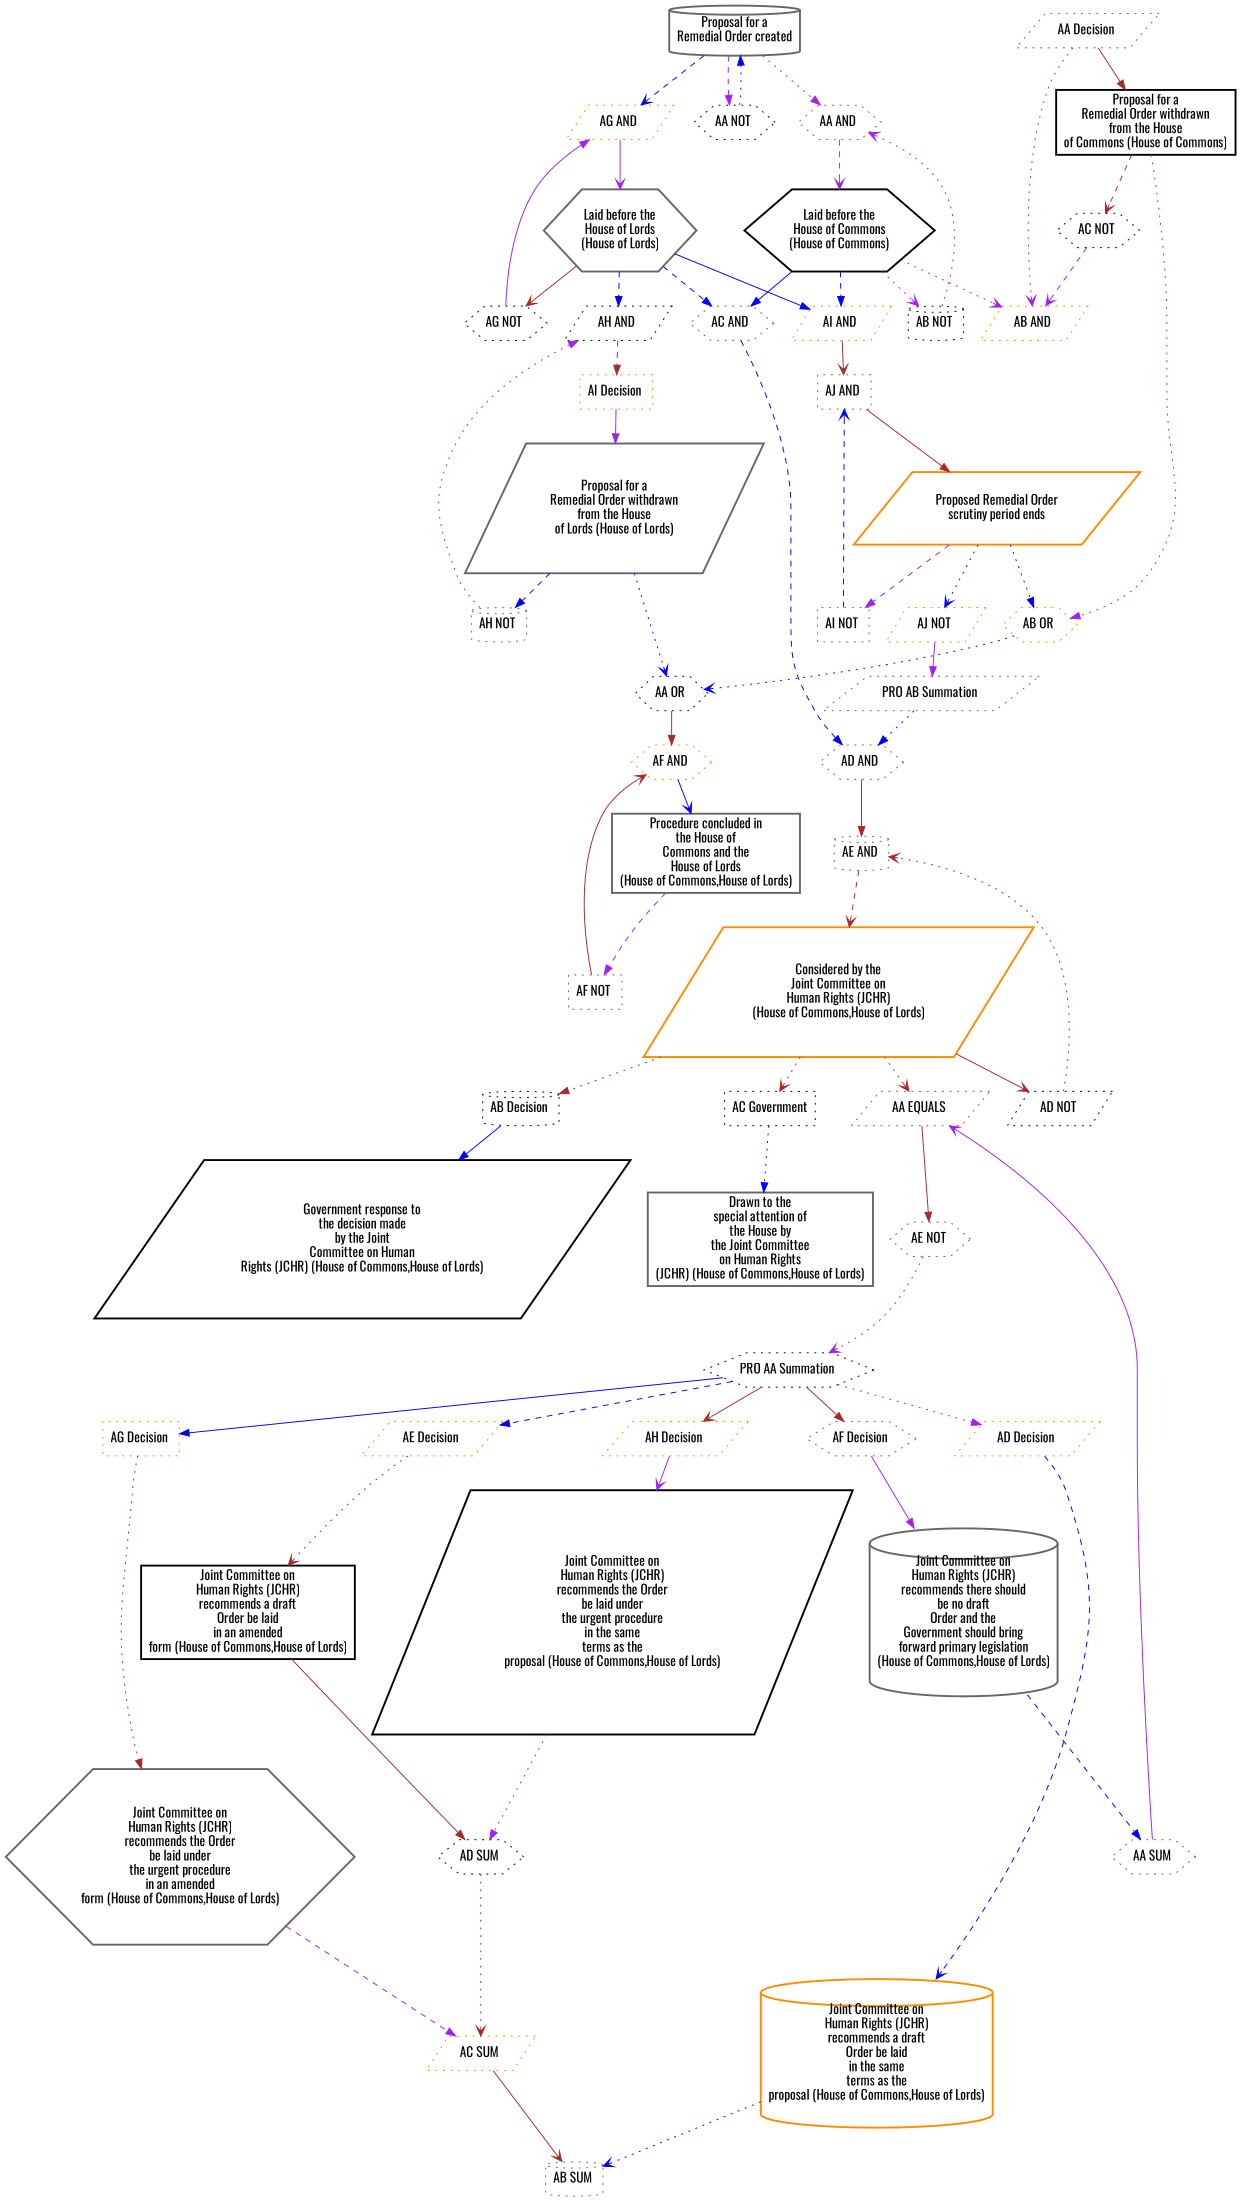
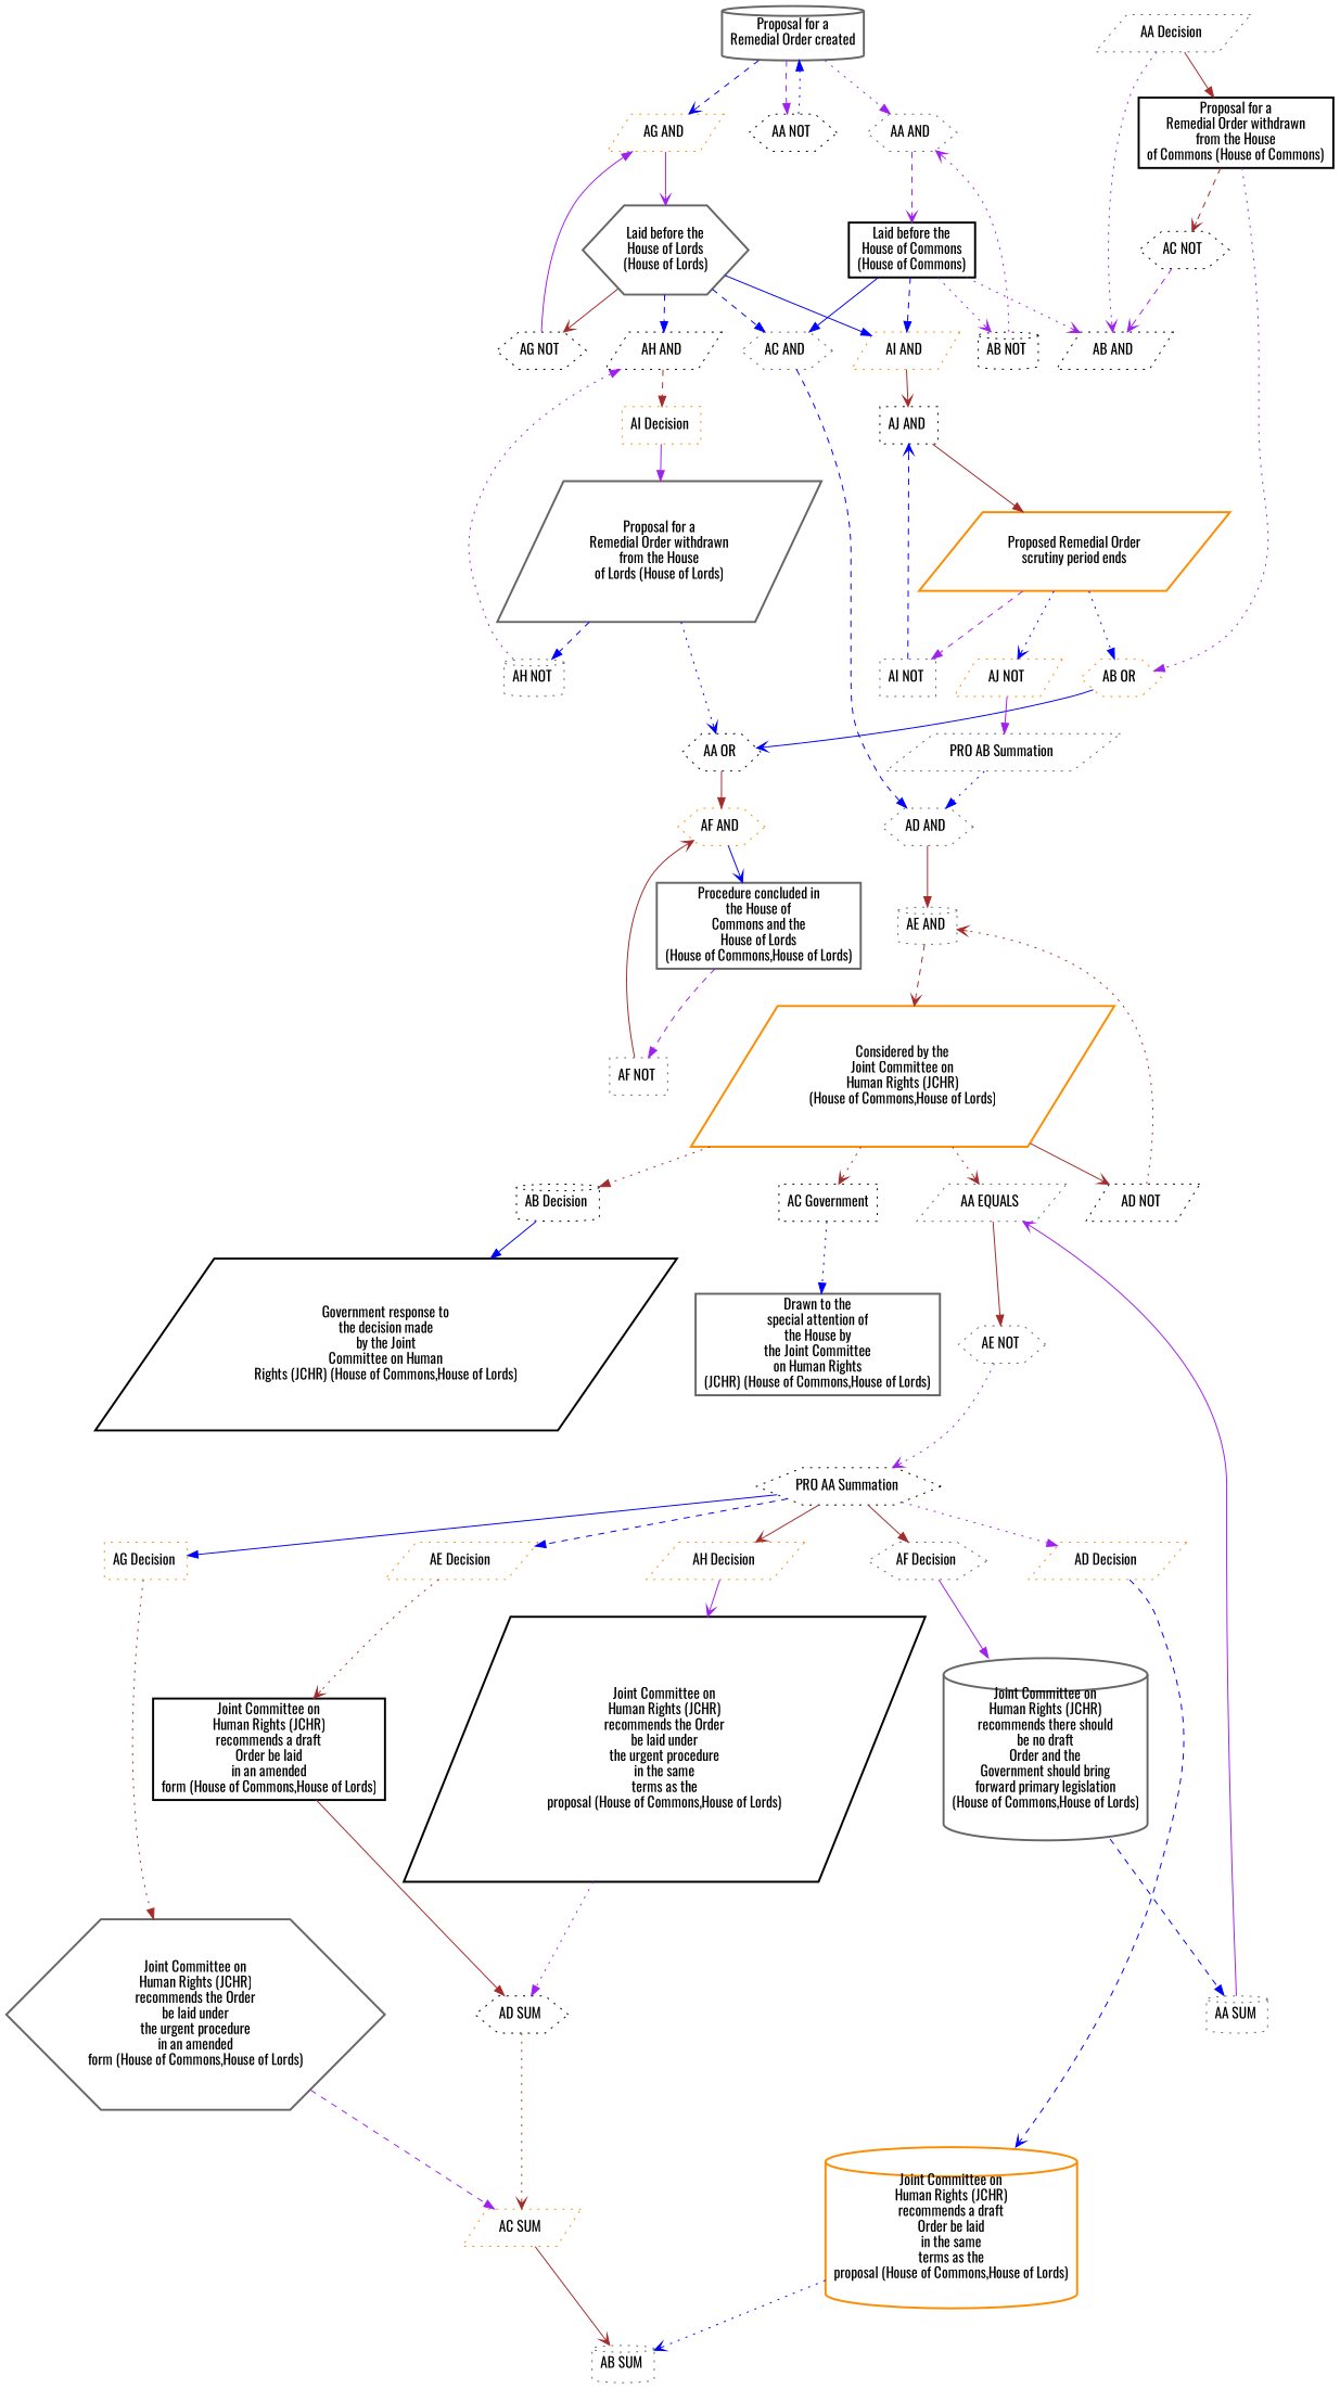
  digraph {
    fontname=Oswald
    node [color=gray40 fontname=Oswald shape=parallelogram style=dotted]
    edge [arrowhead=normal color=purple fontname=Oswald style=dotted]
    n1 [label="Proposal for a\nRemedial Order created\n" shape=cylinder style=bold]
    n2 [color=black label="AA NOT " shape=hexagon]
    n3 [label="AA AND " shape=hexagon]
    n4 [color=darkorange label="AG AND "]
-   n5 [color=black label="Laid before the\nHouse of Commons\n(House of Commons)" shape=hexagon style=bold]
+   n5 [color=black label="Laid before the\nHouse of Commons\n(House of Commons)" shape=box style=bold]
    n6 [label="Laid before the\nHouse of Lords\n(House of Lords)" shape=hexagon style=bold]
    n7 [color=black label="AB NOT " shape=cylinder]
    n8 [color=darkorange label="AI AND "]
    n9 [label="AC AND " shape=hexagon]
-   n10 [color=darkorange label="AB AND "]
+   n10 [color=black label="AB AND "]
    n11 [color=black label="AG NOT " shape=hexagon]
    n12 [color=black label="AH AND "]
-   n13 [label="AJ AND " shape=box]
+   n13 [color=black label="AJ AND " shape=box]
    n14 [label="AD AND " shape=hexagon]
    n15 [color=darkorange label="AI Decision " shape=box]
    n16 [color=darkorange label="Proposed Remedial Order\nscrutiny period ends\n" style=bold]
    n17 [label="AE AND " shape=cylinder]
    n18 [color=darkorange label="Considered by the\nJoint Committee on\nHuman Rights (JCHR)\n(House of Commons,House of Lords)" style=bold]
    n19 [label="AI NOT " shape=box]
    n20 [color=darkorange label="AB OR " shape=hexagon]
    n21 [color=darkorange label="AJ NOT "]
    n22 [color=black label="AA OR " shape=hexagon]
    n23 [label="PRO AB Summation "]
    n24 [color=darkorange label="AF AND " shape=hexagon]
    n25 [color=black label="AD NOT "]
    n26 [color=black label="AB Decision " shape=cylinder]
    n27 [color=black label="AC Government" shape=box]
    n28 [label="AA EQUALS "]
    n29 [color=black label="Government response to\nthe decision made\nby the Joint\nCommittee on Human\nRights (JCHR) (House of Commons,House of Lords)" style=bold]
    n30 [label="Drawn to the\nspecial attention of\nthe House by\nthe Joint Committee\non Human Rights\n(JCHR) (House of Commons,House of Lords)" shape=box style=bold]
    n31 [label="AE NOT " shape=hexagon]
    n32 [color=black label="PRO AA Summation " shape=hexagon]
    n33 [color=darkorange label="AD Decision "]
    n34 [color=darkorange label="AE Decision "]
    n35 [label="AF Decision " shape=hexagon]
    n36 [color=darkorange label="AG Decision " shape=box]
    n37 [color=darkorange label="AH Decision "]
    n38 [color=darkorange label="Joint Committee on\nHuman Rights (JCHR)\nrecommends a draft\nOrder be laid\nin the same\nterms as the\nproposal (House of Commons,House of Lords)" shape=cylinder style=bold]
    n39 [color=black label="Joint Committee on\nHuman Rights (JCHR)\nrecommends a draft\nOrder be laid\nin an amended\nform (House of Commons,House of Lords)" shape=box style=bold]
    n40 [label="Joint Committee on\nHuman Rights (JCHR)\nrecommends there should\nbe no draft\nOrder and the\nGovernment should bring\nforward primary legislation\n(House of Commons,House of Lords)" shape=cylinder style=bold]
    n41 [label="Joint Committee on\nHuman Rights (JCHR)\nrecommends the Order\nbe laid under\nthe urgent procedure\nin an amended\nform (House of Commons,House of Lords)" shape=hexagon style=bold]
    n42 [color=black label="Joint Committee on\nHuman Rights (JCHR)\nrecommends the Order\nbe laid under\nthe urgent procedure\nin the same\nterms as the\nproposal (House of Commons,House of Lords)" style=bold]
    n43 [label="AB SUM " shape=cylinder]
    n44 [color=black label="AD SUM " shape=hexagon]
-   n45 [label="AA SUM " shape=hexagon]
+   n45 [label="AA SUM " shape=cylinder]
    n46 [color=darkorange label="AC SUM "]
    n47 [label="AA Decision "]
    n48 [color=black label="Proposal for a\nRemedial Order withdrawn\nfrom the House\nof Commons (House of Commons)" shape=box style=bold]
    n49 [color=black label="AC NOT " shape=hexagon]
    n50 [label="Procedure concluded in\nthe House of\nCommons and the\nHouse of Lords\n(House of Commons,House of Lords)" shape=box style=bold]
    n51 [label="Proposal for a\nRemedial Order withdrawn\nfrom the House\nof Lords (House of Lords)" style=bold]
    n52 [label="AH NOT " shape=cylinder]
    n53 [label="AF NOT " shape=box]
    n1 -> n2 [style=dashed]
    n1 -> n3
    n1 -> n4 [arrowhead=vee color=blue style=dashed]
    n2 -> n1 [color=blue]
    n3 -> n5 [arrowhead=vee style=dashed]
    n4 -> n6 [arrowhead=vee style=solid]
    n5 -> n7 [arrowhead=vee]
    n5 -> n8 [color=blue style=dashed]
    n5 -> n9 [color=blue style=solid]
    n5 -> n10 [arrowhead=vee]
    n6 -> n8 [color=blue style=solid]
    n6 -> n9 [color=blue style=dashed]
    n6 -> n11 [arrowhead=vee color=brown style=solid]
    n6 -> n12 [color=blue style=dashed]
    n7 -> n3 [arrowhead=vee]
    n8 -> n13 [arrowhead=vee color=brown style=solid]
    n9 -> n14 [color=blue style=dashed]
    n11 -> n4 [style=solid]
    n12 -> n15 [color=brown style=dashed]
    n13 -> n16 [color=brown style=solid]
    n14 -> n17 [color=brown style=solid]
    n15 -> n51 [style=solid]
    n16 -> n19 [style=dashed]
    n16 -> n20 [color=blue]
    n16 -> n21 [arrowhead=vee color=blue]
    n17 -> n18 [arrowhead=vee color=brown style=dashed]
    n18 -> n25 [arrowhead=vee color=brown style=solid]
    n18 -> n26 [color=brown]
    n18 -> n27 [arrowhead=vee color=brown]
    n18 -> n28 [arrowhead=vee color=brown]
    n19 -> n13 [arrowhead=vee color=blue style=dashed]
-   n20 -> n22 [arrowhead=vee color=blue]
+   n20 -> n22 [arrowhead=vee color=blue style=solid]
    n21 -> n23 [style=solid]
    n22 -> n24 [color=brown style=solid]
    n23 -> n14 [color=blue]
    n24 -> n50 [arrowhead=vee color=blue style=solid]
    n25 -> n17 [arrowhead=vee color=brown]
    n26 -> n29 [color=blue style=solid]
    n27 -> n30 [color=blue]
    n28 -> n31 [color=brown style=solid]
    n31 -> n32 [arrowhead=vee]
    n32 -> n33
    n32 -> n34 [color=blue style=dashed]
    n32 -> n35 [color=brown style=solid]
    n32 -> n36 [color=blue style=solid]
    n32 -> n37 [arrowhead=vee color=brown style=solid]
    n33 -> n38 [arrowhead=vee color=blue style=dashed]
    n34 -> n39 [arrowhead=vee color=brown]
    n35 -> n40 [style=solid]
    n36 -> n41 [color=brown]
    n37 -> n42 [arrowhead=vee style=solid]
    n38 -> n43 [arrowhead=vee color=blue]
    n39 -> n44 [color=brown style=solid]
    n40 -> n45 [color=blue style=dashed]
    n41 -> n46 [style=dashed]
    n42 -> n44
    n44 -> n46 [arrowhead=vee color=brown]
    n45 -> n28 [arrowhead=vee style=solid]
    n46 -> n43 [arrowhead=vee color=brown style=solid]
    n47 -> n10 [arrowhead=vee]
    n47 -> n48 [color=brown style=solid]
    n48 -> n20
    n48 -> n49 [arrowhead=vee color=brown style=dashed]
    n49 -> n10 [arrowhead=vee style=dashed]
    n50 -> n53 [style=dashed]
    n51 -> n22 [arrowhead=vee color=blue]
    n51 -> n52 [color=blue style=dashed]
    n52 -> n12
    n53 -> n24 [arrowhead=vee color=brown style=solid]
  }
